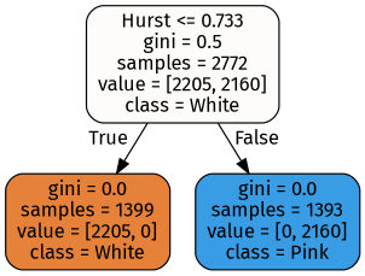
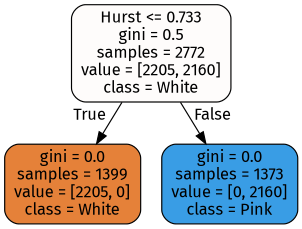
  digraph {
    fontname="Fira Sans"
    node [color=black fontname="Fira Sans" shape=box style="filled, rounded"]
    edge [fontname="Fira Sans" labeldistance=2.5]
    n1 [fillcolor="#e5813905" label="Hurst <= 0.733\ngini = 0.5\nsamples = 2772\nvalue = [2205, 2160]\nclass = White"]
    n2 [fillcolor="#e58139ff" label="gini = 0.0\nsamples = 1399\nvalue = [2205, 0]\nclass = White"]
-   n3 [fillcolor="#399de5ff" label="gini = 0.0\nsamples = 1393\nvalue = [0, 2160]\nclass = Pink"]
+   n3 [fillcolor="#399de5ff" label="gini = 0.0\nsamples = 1373\nvalue = [0, 2160]\nclass = Pink"]
    n1 -> n2 [headlabel=True labelangle=45]
    n1 -> n3 [headlabel=False labelangle=-45]
  }
